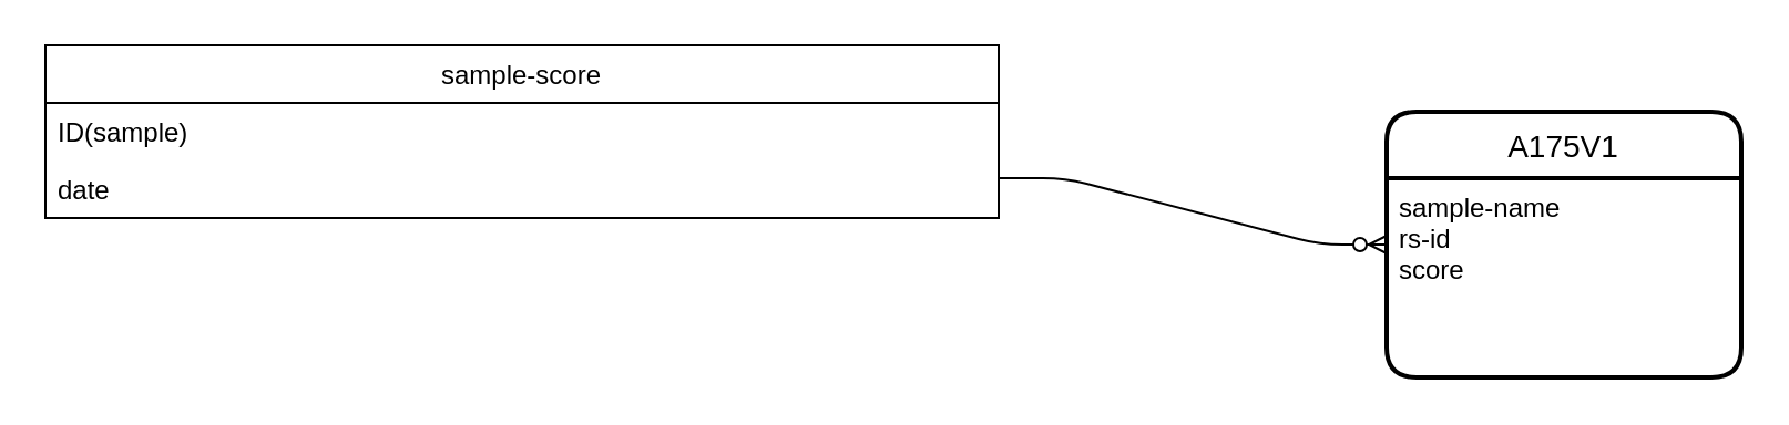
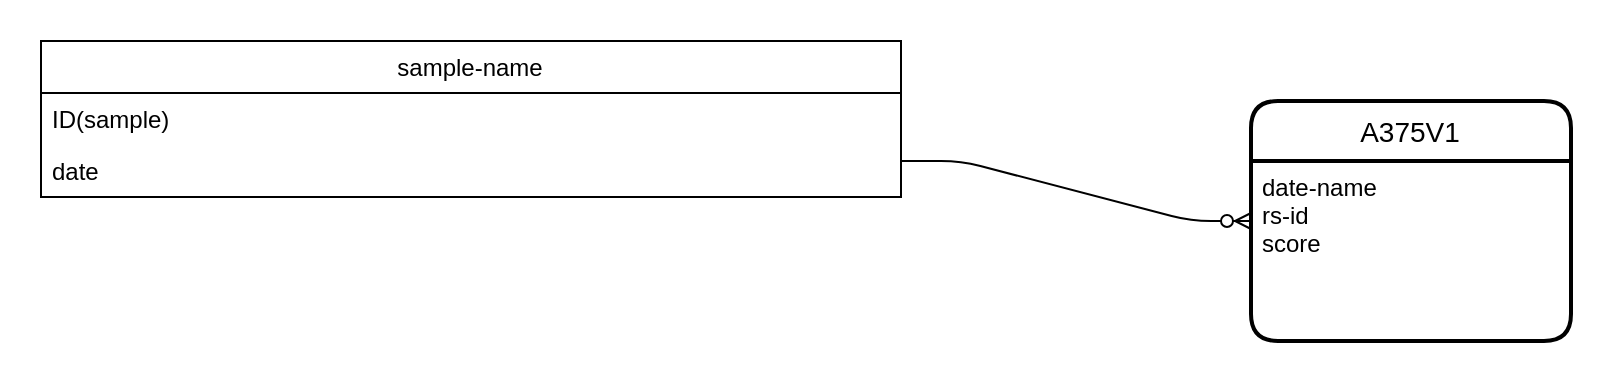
  <mxCell id="0" />
  <mxCell id="1" parent="0" />
- <mxCell id="2" value="sample-score" style="swimlane;fontStyle=0;childLayout=stackLayout;horizontal=1;startSize=26;fillColor=none;horizontalStack=0;resizeParent=1;resizeParentMax=0;resizeLast=0;collapsible=1;marginBottom=0;" vertex="1" parent="1"><mxGeometry x="20" y="20" width="430" height="78" as="geometry" /></mxCell>
+ <mxCell id="2" value="sample-name" style="swimlane;fontStyle=0;childLayout=stackLayout;horizontal=1;startSize=26;fillColor=none;horizontalStack=0;resizeParent=1;resizeParentMax=0;resizeLast=0;collapsible=1;marginBottom=0;" vertex="1" parent="1"><mxGeometry x="20" y="20" width="430" height="78" as="geometry" /></mxCell>
  <mxCell id="3" value="ID(sample)" style="text;strokeColor=none;fillColor=none;align=left;verticalAlign=top;spacingLeft=4;spacingRight=4;overflow=hidden;rotatable=0;points=[[0,0.5],[1,0.5]];portConstraint=eastwest;" vertex="1" parent="2"><mxGeometry y="26" width="430" height="26" as="geometry" /></mxCell>
  <mxCell id="4" value="date" style="text;strokeColor=none;fillColor=none;align=left;verticalAlign=top;spacingLeft=4;spacingRight=4;overflow=hidden;rotatable=0;points=[[0,0.5],[1,0.5]];portConstraint=eastwest;" vertex="1" parent="2"><mxGeometry y="52" width="430" height="26" as="geometry" /></mxCell>
- <mxCell id="5" value="A175V1" style="swimlane;childLayout=stackLayout;horizontal=1;startSize=30;horizontalStack=0;rounded=1;fontSize=14;fontStyle=0;strokeWidth=2;resizeParent=0;resizeLast=1;shadow=0;dashed=0;align=center;" vertex="1" parent="1"><mxGeometry x="625" y="50" width="160" height="120" as="geometry" /></mxCell>
- <mxCell id="6" value="sample-name&#10;rs-id&#10;score&#10;&#10;" style="align=left;strokeColor=none;fillColor=none;spacingLeft=4;fontSize=12;verticalAlign=top;resizable=0;rotatable=0;part=1;" vertex="1" parent="5"><mxGeometry y="30" width="160" height="90" as="geometry" /></mxCell>
+ <mxCell id="5" value="A375V1" style="swimlane;childLayout=stackLayout;horizontal=1;startSize=30;horizontalStack=0;rounded=1;fontSize=14;fontStyle=0;strokeWidth=2;resizeParent=0;resizeLast=1;shadow=0;dashed=0;align=center;" vertex="1" parent="1"><mxGeometry x="625" y="50" width="160" height="120" as="geometry" /></mxCell>
+ <mxCell id="6" value="date-name&#10;rs-id&#10;score&#10;&#10;" style="align=left;strokeColor=none;fillColor=none;spacingLeft=4;fontSize=12;verticalAlign=top;resizable=0;rotatable=0;part=1;" vertex="1" parent="5"><mxGeometry y="30" width="160" height="90" as="geometry" /></mxCell>
  <mxCell id="7" value="" style="edgeStyle=entityRelationEdgeStyle;fontSize=12;html=1;endArrow=ERzeroToMany;endFill=1;" edge="1" parent="1"><mxGeometry width="100" height="100" relative="1" as="geometry"><mxPoint x="450" y="80" as="sourcePoint" /><mxPoint x="625" y="110" as="targetPoint" /></mxGeometry></mxCell>
